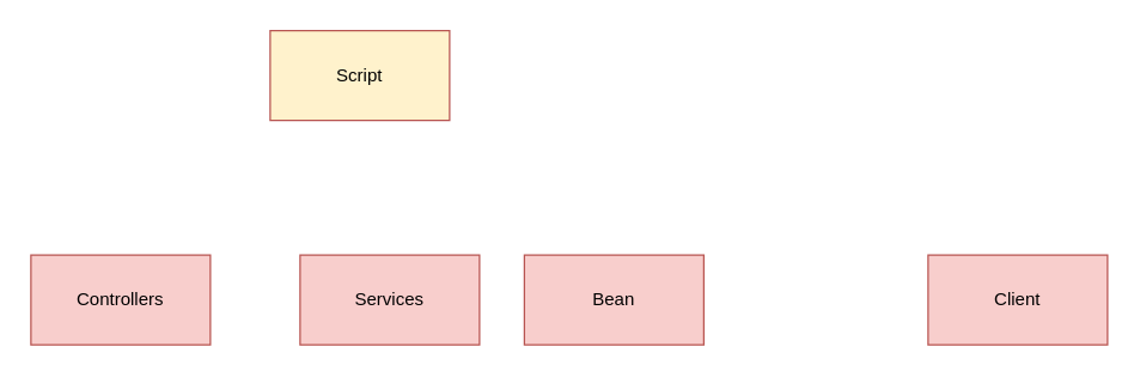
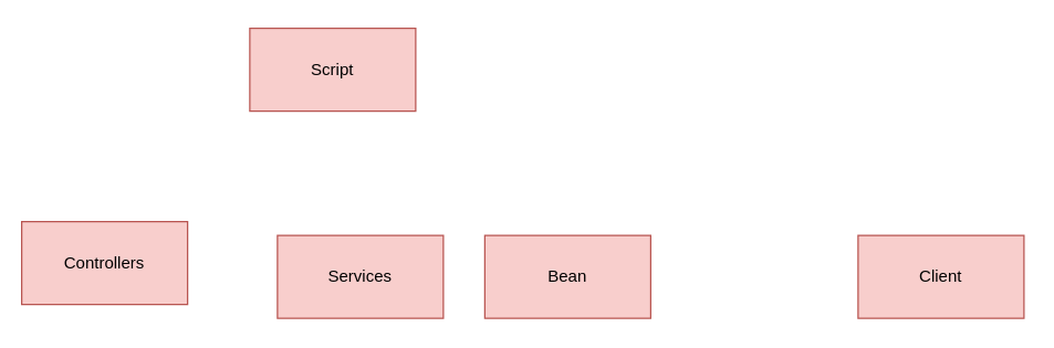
  <mxCell id="0" />
  <mxCell id="1" parent="0" />
- <mxCell id="2" value="Script" style="rounded=0;whiteSpace=wrap;html=1;fillColor=#fff2cc;strokeColor=#b85450;" vertex="1" parent="1"><mxGeometry x="180" y="20" width="120" height="60" as="geometry" /></mxCell>
- <mxCell id="3" value="Controllers" style="rounded=0;whiteSpace=wrap;html=1;fillColor=#f8cecc;strokeColor=#b85450;" vertex="1" parent="1"><mxGeometry x="20" y="170" width="120" height="60" as="geometry" /></mxCell>
+ <mxCell id="2" value="Script" style="rounded=0;whiteSpace=wrap;html=1;fillColor=#f8cecc;strokeColor=#b85450;" vertex="1" parent="1"><mxGeometry x="180" y="20" width="120" height="60" as="geometry" /></mxCell>
+ <mxCell id="3" value="Controllers" style="rounded=0;whiteSpace=wrap;html=1;fillColor=#f8cecc;strokeColor=#b85450;" vertex="1" parent="1"><mxGeometry x="15" y="160" width="120" height="60" as="geometry" /></mxCell>
  <mxCell id="4" value="Services" style="rounded=0;whiteSpace=wrap;html=1;fillColor=#f8cecc;strokeColor=#b85450;" vertex="1" parent="1"><mxGeometry x="200" y="170" width="120" height="60" as="geometry" /></mxCell>
  <mxCell id="5" value="Bean" style="rounded=0;whiteSpace=wrap;html=1;fillColor=#f8cecc;strokeColor=#b85450;" vertex="1" parent="1"><mxGeometry x="350" y="170" width="120" height="60" as="geometry" /></mxCell>
  <mxCell id="6" value="Client" style="rounded=0;whiteSpace=wrap;html=1;fillColor=#f8cecc;strokeColor=#b85450;" vertex="1" parent="1"><mxGeometry x="620" y="170" width="120" height="60" as="geometry" /></mxCell>
